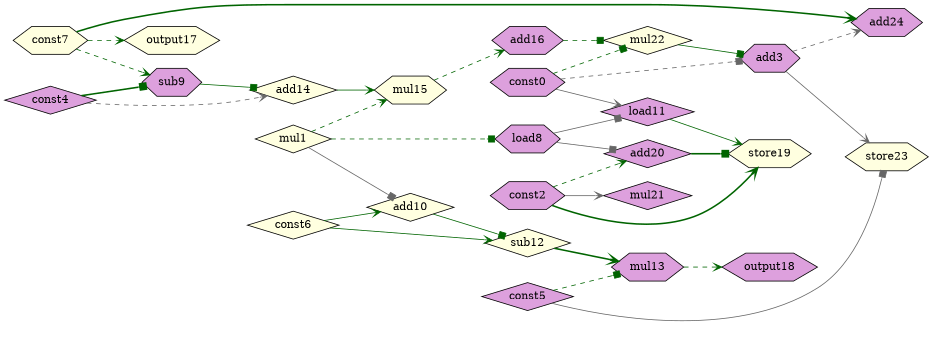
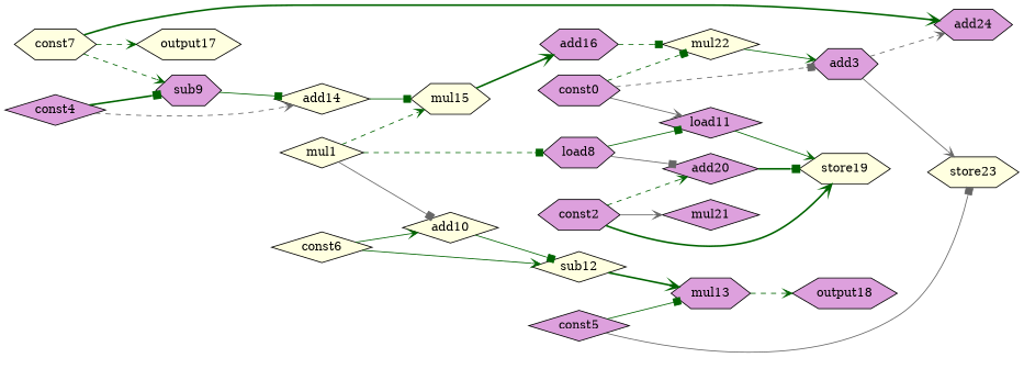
  digraph {
    rankdir=LR
    node [fillcolor=plum opcode=const shape=hexagon style=filled]
    edge [arrowhead=vee color=darkgreen operand=0 style=solid]
    add3 [opcode=add]
    const0
    mul22 [fillcolor=lightyellow opcode=mul shape=diamond]
    load11 [opcode=load shape=diamond]
    add24 [opcode=add]
    store23 [fillcolor=lightyellow opcode=store]
    add16 [opcode=add]
    n8 [fillcolor=lightyellow label=mul1 shape=diamond]
    load8 [opcode=load]
    add10 [fillcolor=lightyellow opcode=add shape=diamond]
    mul15 [fillcolor=lightyellow opcode=mul]
    add20 [opcode=add shape=diamond]
    sub12 [fillcolor=lightyellow opcode=sub shape=diamond]
    store19 [fillcolor=lightyellow opcode=store]
    const2
    mul21 [opcode=mul shape=diamond]
    const4 [shape=diamond]
    sub9 [opcode=sub]
    add14 [fillcolor=lightyellow opcode=add shape=diamond]
    const5 [shape=diamond]
    mul13 [opcode=mul]
    output18 [opcode=output]
    const6 [fillcolor=lightyellow shape=diamond]
    const7 [fillcolor=lightyellow]
    output17 [fillcolor=lightyellow opcode=output]
    add3 -> add24 [color=gray40 style=dashed]
    add3 -> store23 [color=gray40]
    const0 -> add3 [arrowhead=box color=gray40 style=dashed]
    const0 -> mul22 [arrowhead=box operand=1 style=dashed]
    const0 -> load11 [color=gray40]
-   mul22 -> add3 [arrowhead=box operand=1]
+   mul22 -> add3 [operand=1]
    load11 -> store19 [operand=1]
    add16 -> mul22 [arrowhead=box style=dashed]
    n8 -> load8 [arrowhead=box style=dashed]
    n8 -> add10 [arrowhead=box color=gray40 operand=1]
    n8 -> mul15 [style=dashed]
-   load8 -> load11 [arrowhead=box color=gray40]
+   load8 -> load11 [arrowhead=box]
    load8 -> add20 [arrowhead=box color=gray40]
    add10 -> sub12 [arrowhead=box]
-   mul15 -> add16 [operand=1 style=dashed]
+   mul15 -> add16 [operand=1 style=bold]
    add20 -> store19 [arrowhead=box operand=1 style=bold]
    sub12 -> mul13 [style=bold]
    const2 -> add20 [operand=1 style=dashed]
    const2 -> store19 [style=bold]
    const2 -> mul21 [color=gray40]
    const4 -> sub9 [arrowhead=box style=bold]
    const4 -> add14 [color=gray40 operand=1 style=dashed]
    sub9 -> add14 [arrowhead=box]
-   add14 -> mul15 [operand=1]
+   add14 -> mul15 [arrowhead=box operand=1]
    const5 -> store23 [arrowhead=box color=gray40 operand=1]
-   const5 -> mul13 [arrowhead=box operand=1 style=dashed]
+   const5 -> mul13 [arrowhead=box operand=1]
    mul13 -> output18 [style=dashed]
    const6 -> add10
    const6 -> sub12 [operand=1]
    const7 -> add24 [operand=1 style=bold]
    const7 -> sub9 [operand=1 style=dashed]
    const7 -> output17 [style=dashed]
  }
